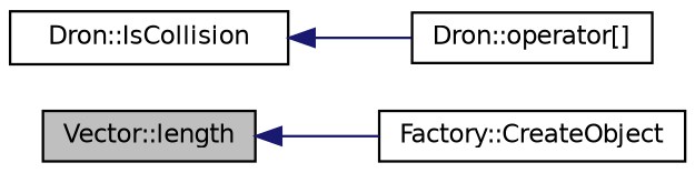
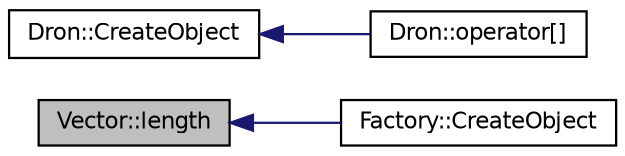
  digraph {
    rankdir=LR
    node [color=black fillcolor=white fontname=Helvetica fontsize=10 shape=record style=filled]
    edge [color=midnightblue dir=back fontname=Helvetica fontsize=10 labelfontname=Helvetica labelfontsize=10 style=solid]
    n1 [fillcolor=grey75 fontcolor=black height=0.2 label="Vector::length" width=0.4]
    n2 [height=0.2 label="Factory::CreateObject" width=0.4]
-   n3 [height=0.2 label="Dron::IsCollision" width=0.4]
+   n3 [height=0.2 label="Dron::CreateObject" width=0.4]
    n4 [height=0.2 label="Dron::operator[]" width=0.4]
    n1 -> n2
    n3 -> n4
  }
